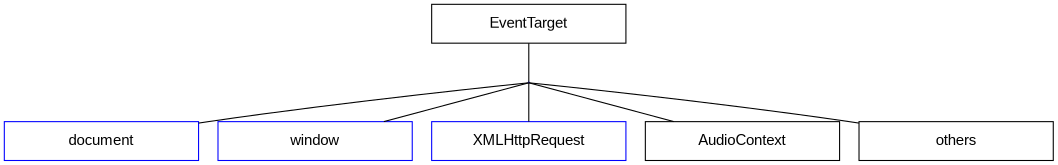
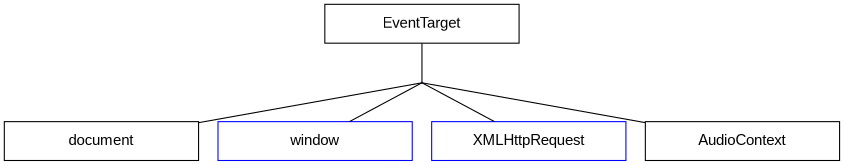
  digraph {
    concentrate=true
    fontname="Liberation Sans"
    rankdir=TB
    node [color=black fontname="Liberation Sans" shape=box]
    edge [dir=none fontname="Liberation Sans"]
    EventTargetpoint [color=blue height=0.01 shape=point width=0.01]
-   document [color=blue width=2.5]
+   document [width=2.5]
    window [color=blue width=2.5]
    XMLHttpRequest [color=blue width=2.5]
    AudioContext [width=2.5]
-   others [width=2.5]
    EventTarget [width=2.5]
    EventTargetpoint -> document
    EventTargetpoint -> window
    EventTargetpoint -> XMLHttpRequest
    EventTargetpoint -> AudioContext
-   EventTargetpoint -> others
    EventTarget -> EventTargetpoint
  }
